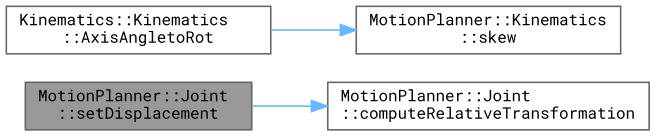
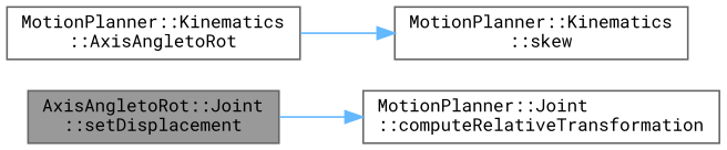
  digraph {
    fontname="Roboto Mono"
    rankdir=LR
    node [color=grey40 fillcolor=white fontname="Roboto Mono" fontsize=10 shape=box style=filled]
    edge [color=steelblue1 fontname="Roboto Mono" fontsize=10 labelfontname=Helvetica labelfontsize=10 style=solid]
-   n1 [color=gray40 fillcolor=grey60 fontcolor=black height=0.2 label="MotionPlanner::Joint\l::setDisplacement" width=0.4]
+   n1 [color=gray40 fillcolor=grey60 fontcolor=black height=0.2 label="AxisAngletoRot::Joint\l::setDisplacement" width=0.4]
    n2 [height=0.2 label="MotionPlanner::Joint\l::computeRelativeTransformation" width=0.4]
-   n3 [height=0.2 label="Kinematics::Kinematics\l::AxisAngletoRot" width=0.4]
+   n3 [height=0.2 label="MotionPlanner::Kinematics\l::AxisAngletoRot" width=0.4]
    n4 [height=0.2 label="MotionPlanner::Kinematics\l::skew" width=0.4]
    n1 -> n2
    n3 -> n4
  }
